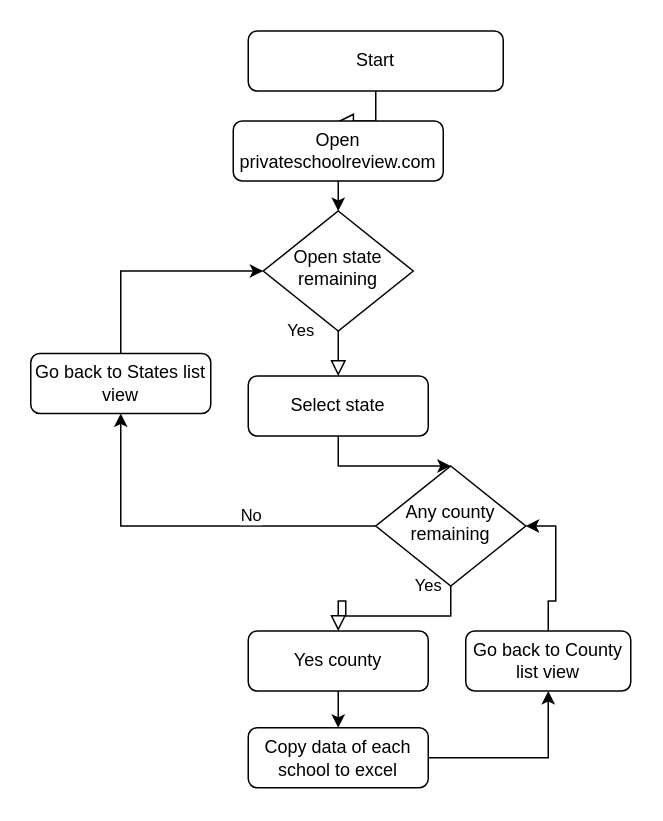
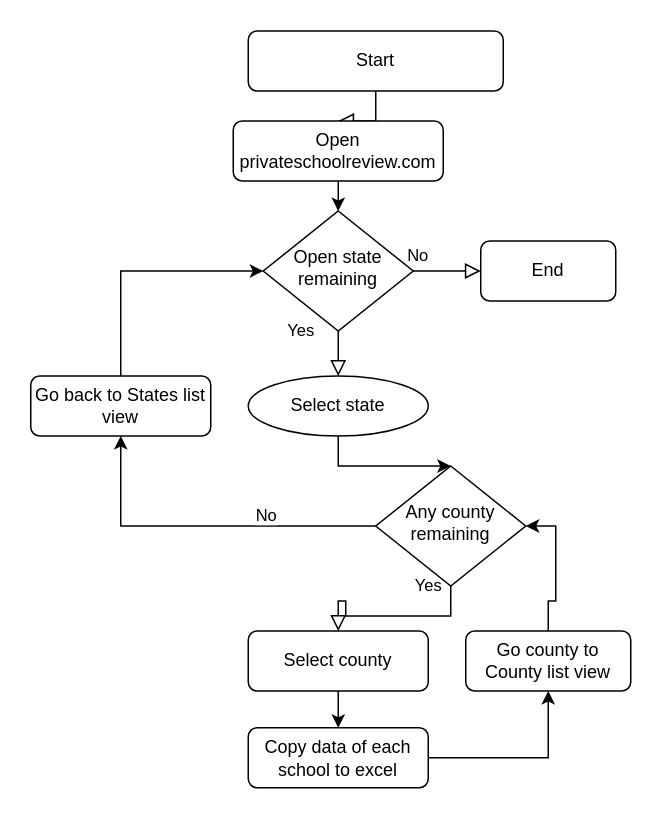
  <mxCell id="0" />
  <mxCell id="1" parent="0" />
  <mxCell id="2" value="" style="rounded=0;html=1;jettySize=auto;orthogonalLoop=1;fontSize=11;endArrow=block;endFill=0;endSize=8;strokeWidth=1;shadow=0;labelBackgroundColor=none;edgeStyle=orthogonalEdgeStyle;entryX=0.5;entryY=0;entryDx=0;entryDy=0;" parent="1" source="3" target="8" edge="1"><mxGeometry relative="1" as="geometry" /></mxCell>
  <mxCell id="3" value="Start" style="rounded=1;whiteSpace=wrap;html=1;fontSize=12;glass=0;strokeWidth=1;shadow=0;" parent="1" vertex="1"><mxGeometry x="165" y="20" width="170" height="40" as="geometry" /></mxCell>
  <mxCell id="4" value="Yes" style="rounded=0;html=1;jettySize=auto;orthogonalLoop=1;fontSize=11;endArrow=block;endFill=0;endSize=8;strokeWidth=1;shadow=0;labelBackgroundColor=none;edgeStyle=orthogonalEdgeStyle;entryX=0.5;entryY=0;entryDx=0;entryDy=0;" parent="1" source="6" target="10" edge="1"><mxGeometry x="-1" y="-25" relative="1" as="geometry"><mxPoint as="offset" /></mxGeometry></mxCell>
+ <mxCell id="5" value="No" style="edgeStyle=orthogonalEdgeStyle;rounded=0;html=1;jettySize=auto;orthogonalLoop=1;fontSize=11;endArrow=block;endFill=0;endSize=8;strokeWidth=1;shadow=0;labelBackgroundColor=none;entryX=0;entryY=0.5;entryDx=0;entryDy=0;" parent="1" source="6" target="11" edge="1"><mxGeometry x="-0.873" y="10" relative="1" as="geometry"><mxPoint as="offset" /><mxPoint x="400" y="180" as="targetPoint" /></mxGeometry></mxCell>
  <mxCell id="6" value="Open state remaining" style="rhombus;whiteSpace=wrap;html=1;shadow=0;fontFamily=Helvetica;fontSize=12;align=center;strokeWidth=1;spacing=6;spacingTop=-4;" parent="1" vertex="1"><mxGeometry x="175" y="140" width="100" height="80" as="geometry" /></mxCell>
  <mxCell id="7" style="edgeStyle=orthogonalEdgeStyle;rounded=0;orthogonalLoop=1;jettySize=auto;html=1;exitX=0.5;exitY=1;exitDx=0;exitDy=0;entryX=0.5;entryY=0;entryDx=0;entryDy=0;" edge="1" parent="1" source="8" target="6"><mxGeometry relative="1" as="geometry" /></mxCell>
  <mxCell id="8" value="Open privateschoolreview.com" style="rounded=1;whiteSpace=wrap;html=1;fontSize=12;glass=0;strokeWidth=1;shadow=0;" vertex="1" parent="1"><mxGeometry x="155" y="80" width="140" height="40" as="geometry" /></mxCell>
  <mxCell id="9" style="edgeStyle=orthogonalEdgeStyle;rounded=0;orthogonalLoop=1;jettySize=auto;html=1;exitX=0.5;exitY=1;exitDx=0;exitDy=0;entryX=0.5;entryY=0;entryDx=0;entryDy=0;" edge="1" parent="1" source="10" target="15"><mxGeometry relative="1" as="geometry" /></mxCell>
- <mxCell id="10" value="Select state" style="rounded=1;whiteSpace=wrap;html=1;fontSize=12;glass=0;strokeWidth=1;shadow=0;" vertex="1" parent="1"><mxGeometry x="165" y="250" width="120" height="40" as="geometry" /></mxCell>
+ <mxCell id="10" value="Select state" style="ellipse;whiteSpace=wrap;html=1;fontSize=12;glass=0;strokeWidth=1;shadow=0;" vertex="1" parent="1"><mxGeometry x="165" y="250" width="120" height="40" as="geometry" /></mxCell>
+ <mxCell id="11" value="End" style="rounded=1;whiteSpace=wrap;html=1;fontSize=12;glass=0;strokeWidth=1;shadow=0;" vertex="1" parent="1"><mxGeometry x="320" y="160" width="90" height="40" as="geometry" /></mxCell>
  <mxCell id="12" value="Yes" style="rounded=0;html=1;jettySize=auto;orthogonalLoop=1;fontSize=11;endArrow=block;endFill=0;endSize=8;strokeWidth=1;shadow=0;labelBackgroundColor=none;edgeStyle=orthogonalEdgeStyle;entryX=0.5;entryY=0;entryDx=0;entryDy=0;" edge="1" parent="1" source="15" target="17"><mxGeometry x="-1" y="-15" relative="1" as="geometry"><mxPoint as="offset" /></mxGeometry></mxCell>
  <mxCell id="13" style="edgeStyle=orthogonalEdgeStyle;rounded=0;orthogonalLoop=1;jettySize=auto;html=1;exitX=0;exitY=0.5;exitDx=0;exitDy=0;entryX=0.5;entryY=1;entryDx=0;entryDy=0;" edge="1" parent="1" source="15" target="23"><mxGeometry relative="1" as="geometry"><mxPoint x="120" y="360" as="targetPoint" /></mxGeometry></mxCell>
  <mxCell id="14" value="No" style="edgeLabel;html=1;align=center;verticalAlign=middle;resizable=0;points=[];" vertex="1" connectable="0" parent="13"><mxGeometry x="0.303" y="-4" relative="1" as="geometry"><mxPoint x="76" y="-4" as="offset" /></mxGeometry></mxCell>
  <mxCell id="15" value="Any county remaining" style="rhombus;whiteSpace=wrap;html=1;shadow=0;fontFamily=Helvetica;fontSize=12;align=center;strokeWidth=1;spacing=6;spacingTop=-4;" vertex="1" parent="1"><mxGeometry x="250" y="310" width="100" height="80" as="geometry" /></mxCell>
  <mxCell id="16" style="edgeStyle=orthogonalEdgeStyle;rounded=0;orthogonalLoop=1;jettySize=auto;html=1;exitX=0.5;exitY=1;exitDx=0;exitDy=0;entryX=0.5;entryY=0;entryDx=0;entryDy=0;" edge="1" parent="1" source="17" target="19"><mxGeometry relative="1" as="geometry" /></mxCell>
- <mxCell id="17" value="Yes county" style="rounded=1;whiteSpace=wrap;html=1;fontSize=12;glass=0;strokeWidth=1;shadow=0;" vertex="1" parent="1"><mxGeometry x="165" y="420" width="120" height="40" as="geometry" /></mxCell>
+ <mxCell id="17" value="Select county" style="rounded=1;whiteSpace=wrap;html=1;fontSize=12;glass=0;strokeWidth=1;shadow=0;" vertex="1" parent="1"><mxGeometry x="165" y="420" width="120" height="40" as="geometry" /></mxCell>
  <mxCell id="18" style="edgeStyle=orthogonalEdgeStyle;rounded=0;orthogonalLoop=1;jettySize=auto;html=1;exitX=1;exitY=0.5;exitDx=0;exitDy=0;entryX=0.5;entryY=1;entryDx=0;entryDy=0;" edge="1" parent="1" source="19" target="21"><mxGeometry relative="1" as="geometry" /></mxCell>
  <mxCell id="19" value="Copy data of each school to excel" style="rounded=1;whiteSpace=wrap;html=1;fontSize=12;glass=0;strokeWidth=1;shadow=0;" vertex="1" parent="1"><mxGeometry x="165" y="484.5" width="120" height="40" as="geometry" /></mxCell>
  <mxCell id="20" style="edgeStyle=orthogonalEdgeStyle;rounded=0;orthogonalLoop=1;jettySize=auto;html=1;exitX=0.5;exitY=0;exitDx=0;exitDy=0;entryX=1;entryY=0.5;entryDx=0;entryDy=0;" edge="1" parent="1" source="21" target="15"><mxGeometry relative="1" as="geometry" /></mxCell>
- <mxCell id="21" value="Go back to County list view" style="rounded=1;whiteSpace=wrap;html=1;fontSize=12;glass=0;strokeWidth=1;shadow=0;" vertex="1" parent="1"><mxGeometry x="310" y="420" width="110" height="40" as="geometry" /></mxCell>
+ <mxCell id="21" value="Go county to County list view" style="rounded=1;whiteSpace=wrap;html=1;fontSize=12;glass=0;strokeWidth=1;shadow=0;" vertex="1" parent="1"><mxGeometry x="310" y="420" width="110" height="40" as="geometry" /></mxCell>
  <mxCell id="22" style="edgeStyle=orthogonalEdgeStyle;rounded=0;orthogonalLoop=1;jettySize=auto;html=1;exitX=0.5;exitY=0;exitDx=0;exitDy=0;entryX=0;entryY=0.5;entryDx=0;entryDy=0;" edge="1" parent="1" source="23" target="6"><mxGeometry relative="1" as="geometry" /></mxCell>
- <mxCell id="23" value="Go back to States list view" style="rounded=1;whiteSpace=wrap;html=1;fontSize=12;glass=0;strokeWidth=1;shadow=0;" vertex="1" parent="1"><mxGeometry x="20" y="235" width="120" height="40" as="geometry" /></mxCell>
+ <mxCell id="23" value="Go back to States list view" style="rounded=1;whiteSpace=wrap;html=1;fontSize=12;glass=0;strokeWidth=1;shadow=0;" vertex="1" parent="1"><mxGeometry x="20" y="250" width="120" height="40" as="geometry" /></mxCell>
